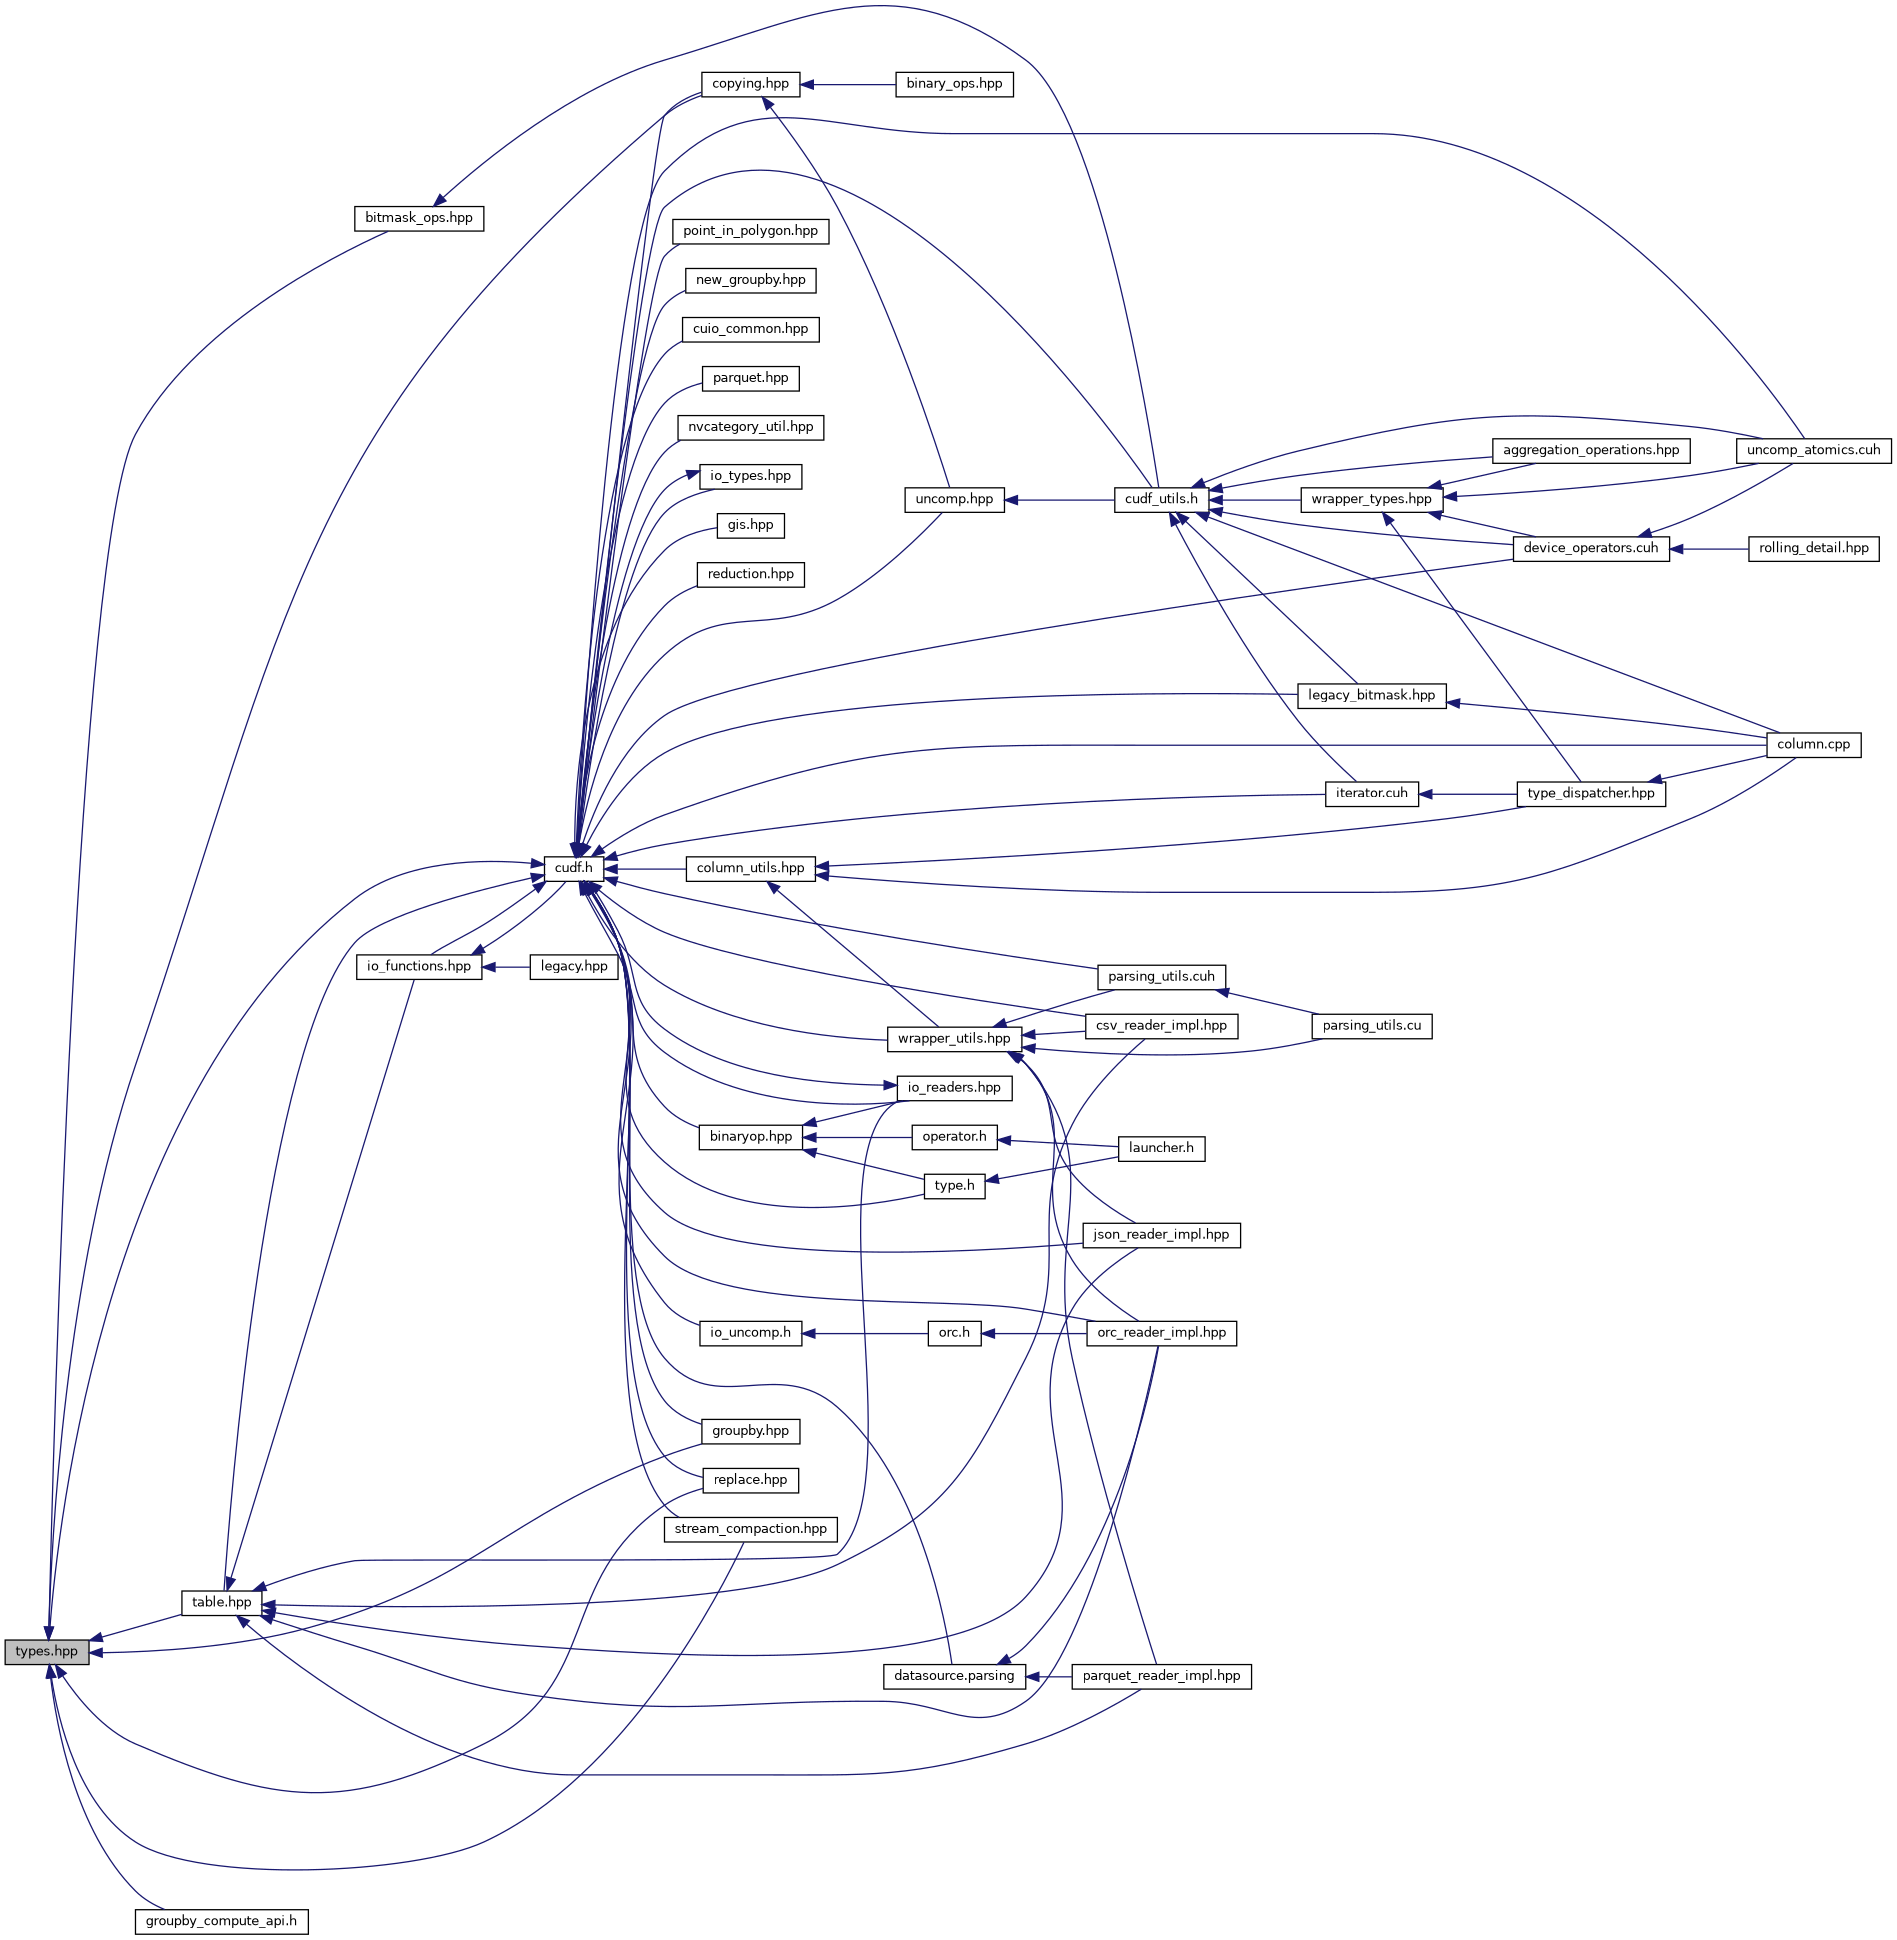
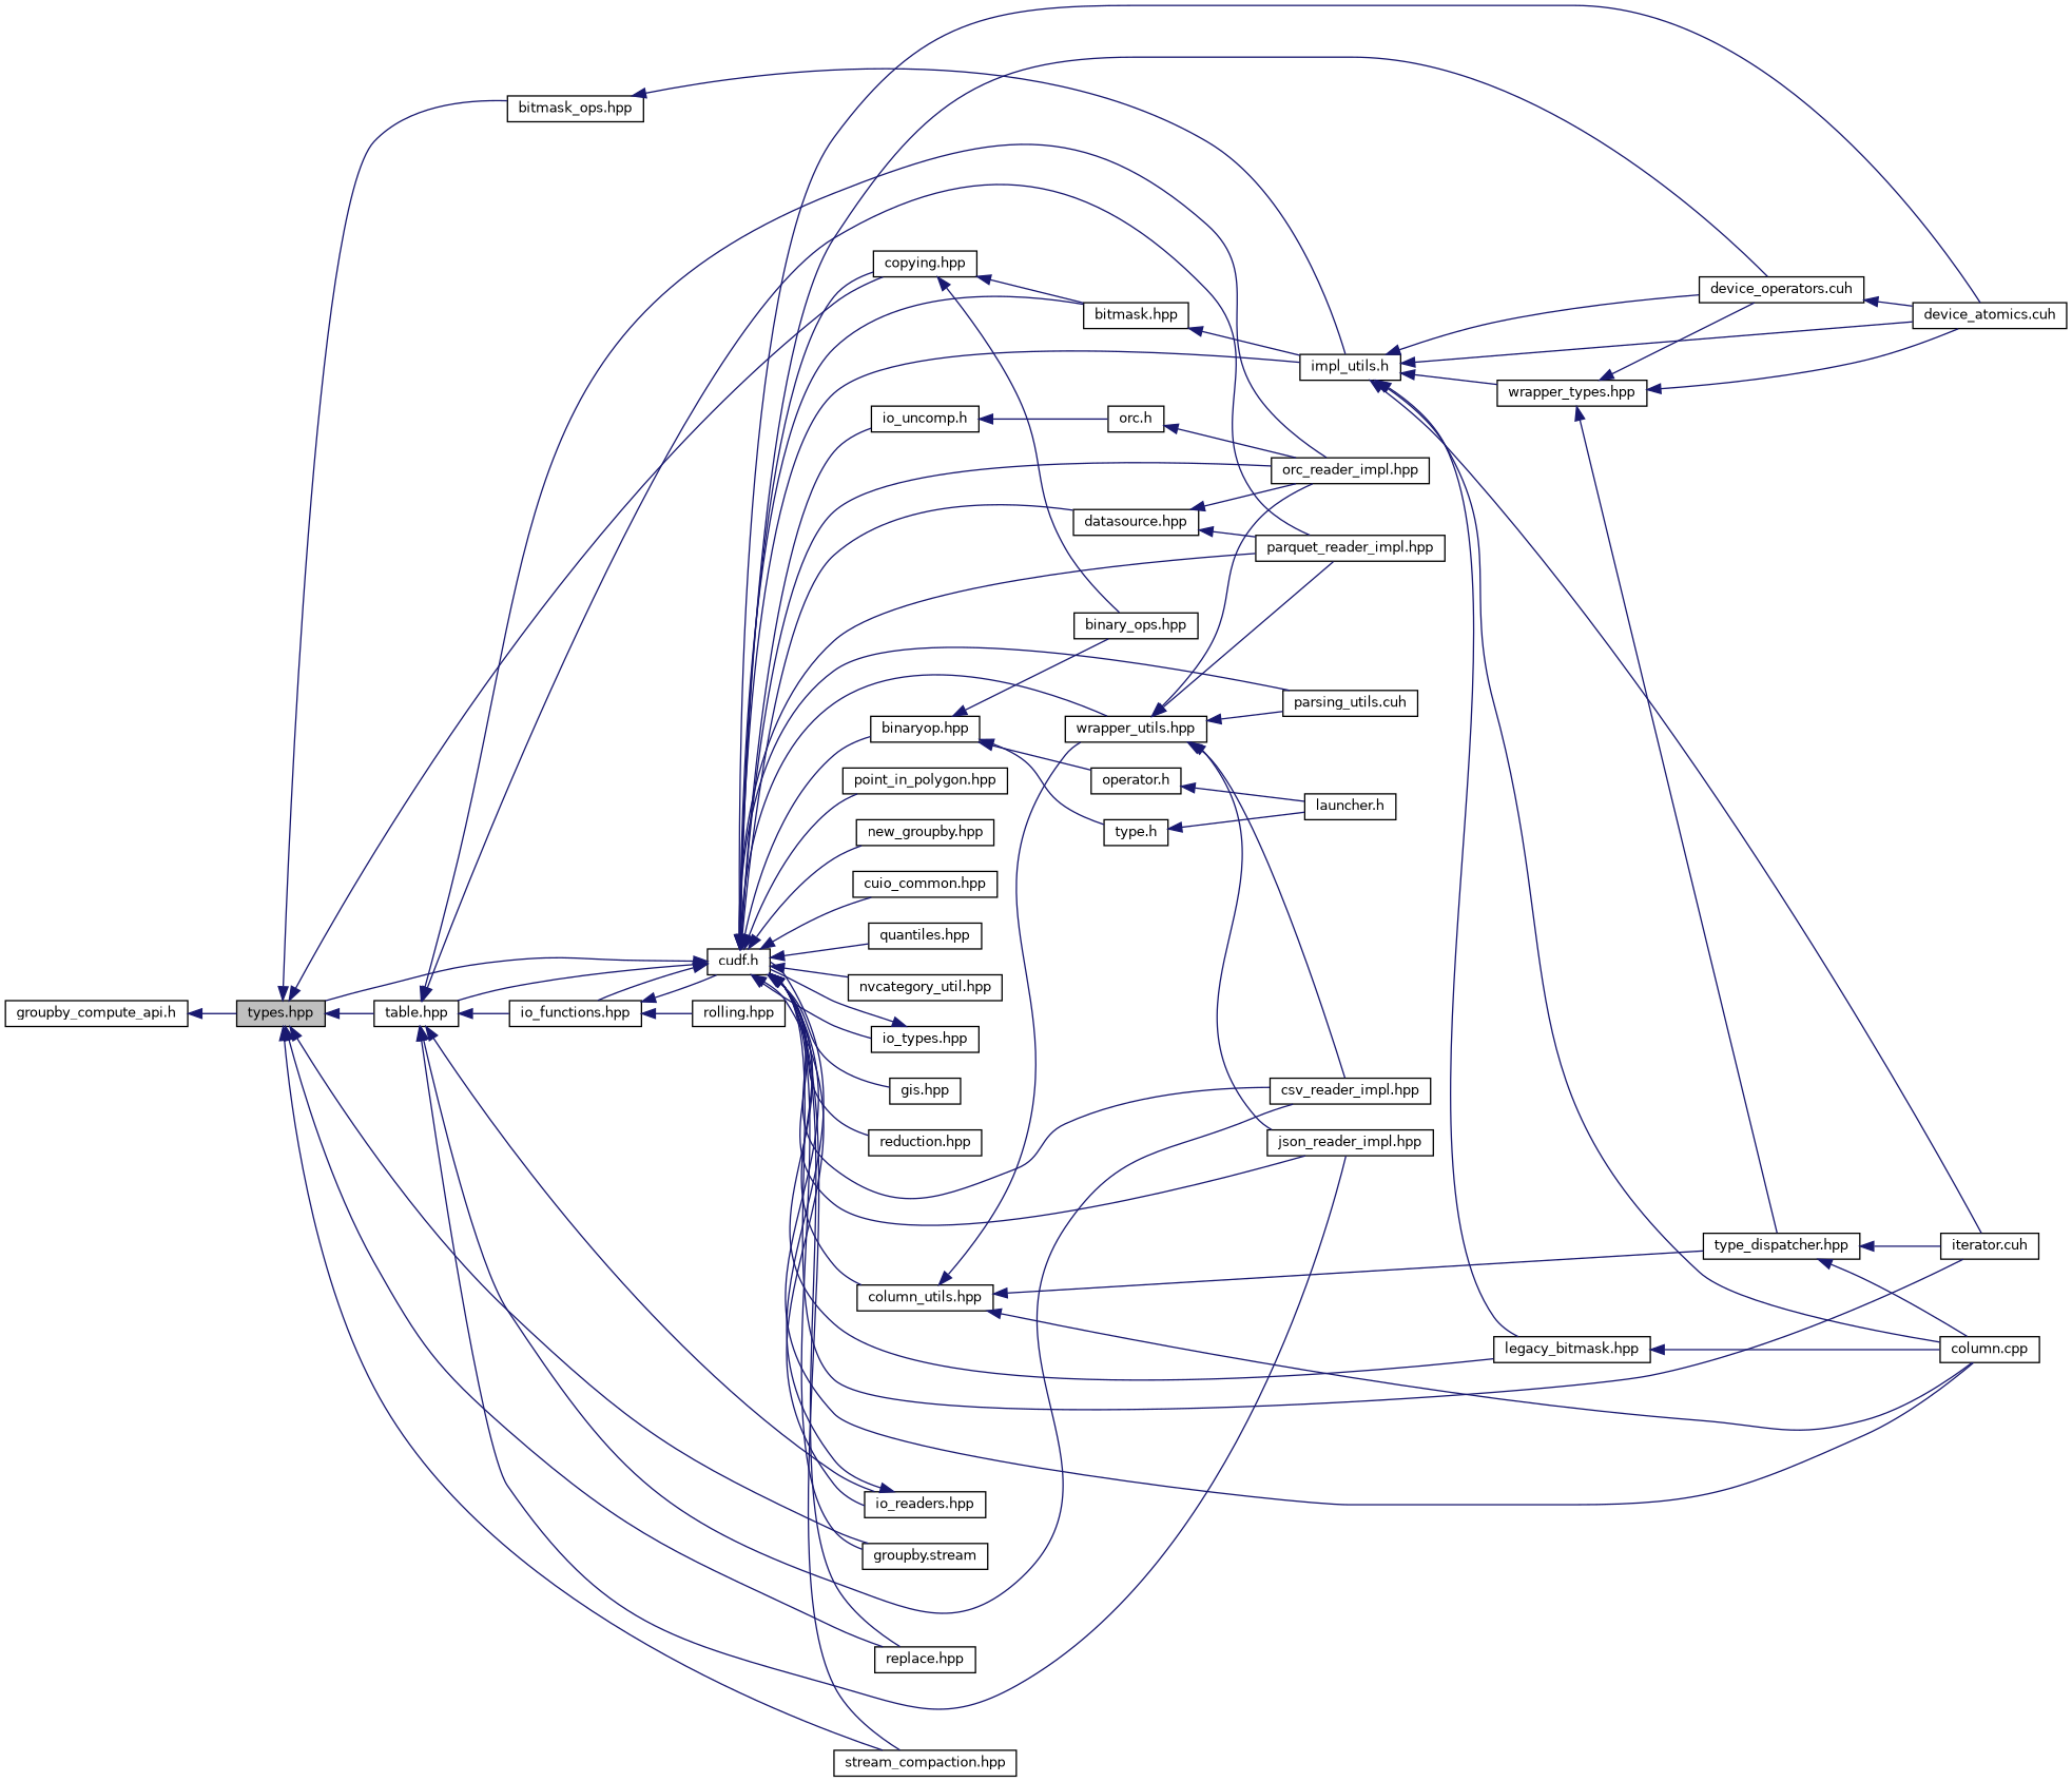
  digraph {
    rankdir=LR
    node [color=black fillcolor=white fontname=Helvetica fontsize=10 shape=record style=filled]
    edge [color=midnightblue dir=back fontname=Helvetica fontsize=10 labelfontname=Helvetica labelfontsize=10 style=solid]
    n1 [fillcolor=grey75 fontcolor=black height=0.2 label="types.hpp" width=0.4]
    n2 [height=0.2 label="bitmask_ops.hpp" width=0.4]
    n3 [height=0.2 label="groupby_compute_api.h" width=0.4]
    n4 [height=0.2 label="table.hpp" width=0.4]
    n5 [height=0.2 label="copying.hpp" width=0.4]
-   n6 [height=0.2 label="groupby.hpp" width=0.4]
+   n6 [height=0.2 label="groupby.stream" width=0.4]
    n7 [height=0.2 label="replace.hpp" width=0.4]
    n8 [height=0.2 label="stream_compaction.hpp" width=0.4]
    n9 [height=0.2 label="binary_ops.hpp" width=0.4]
-   n10 [height=0.2 label="cudf_utils.h" width=0.4]
+   n10 [height=0.2 label="impl_utils.h" width=0.4]
    n11 [height=0.2 label="csv_reader_impl.hpp" width=0.4]
    n12 [height=0.2 label="json_reader_impl.hpp" width=0.4]
    n13 [height=0.2 label="orc_reader_impl.hpp" width=0.4]
    n14 [height=0.2 label="parquet_reader_impl.hpp" width=0.4]
    n15 [height=0.2 label="io_functions.hpp" width=0.4]
    n16 [height=0.2 label="io_readers.hpp" width=0.4]
-   n17 [height=0.2 label="uncomp.hpp" width=0.4]
+   n17 [height=0.2 label="bitmask.hpp" width=0.4]
    n18 [height=0.2 label="legacy_bitmask.hpp" width=0.4]
    n19 [height=0.2 label="column.cpp" width=0.4]
-   n20 [height=0.2 label="aggregation_operations.hpp" width=0.4]
    n21 [height=0.2 label="iterator.cuh" width=0.4]
-   n22 [height=0.2 label="uncomp_atomics.cuh" width=0.4]
+   n22 [height=0.2 label="device_atomics.cuh" width=0.4]
    n23 [height=0.2 label="device_operators.cuh" width=0.4]
    n24 [height=0.2 label="wrapper_types.hpp" width=0.4]
-   n25 [height=0.2 label="rolling_detail.hpp" width=0.4]
    n26 [height=0.2 label="type_dispatcher.hpp" width=0.4]
    n27 [height=0.2 label="column_utils.hpp" width=0.4]
    n28 [height=0.2 label="wrapper_utils.hpp" width=0.4]
    n29 [height=0.2 label="parsing_utils.cuh" width=0.4]
-   n30 [height=0.2 label="parsing_utils.cu" width=0.4]
    n31 [height=0.2 label="cudf.h" width=0.4]
-   n32 [height=0.2 label="legacy.hpp" width=0.4]
+   n32 [height=0.2 label="rolling.hpp" width=0.4]
    n33 [height=0.2 label="point_in_polygon.hpp" width=0.4]
    n34 [height=0.2 label="new_groupby.hpp" width=0.4]
    n35 [height=0.2 label="io_uncomp.h" width=0.4]
    n36 [height=0.2 label="cuio_common.hpp" width=0.4]
-   n37 [height=0.2 label="datasource.parsing" width=0.4]
-   n38 [height=0.2 label="parquet.hpp" width=0.4]
+   n37 [height=0.2 label="datasource.hpp" width=0.4]
+   n38 [height=0.2 label="quantiles.hpp" width=0.4]
    n39 [height=0.2 label="nvcategory_util.hpp" width=0.4]
    n40 [height=0.2 label="binaryop.hpp" width=0.4]
    n41 [height=0.2 label="io_types.hpp" width=0.4]
    n42 [height=0.2 label="gis.hpp" width=0.4]
    n43 [height=0.2 label="reduction.hpp" width=0.4]
    n44 [height=0.2 label="orc.h" width=0.4]
    n45 [height=0.2 label="type.h" width=0.4]
    n46 [height=0.2 label="operator.h" width=0.4]
    n47 [height=0.2 label="launcher.h" width=0.4]
    n1 -> n2
-   n1 -> n3
+   n3 -> n1
    n1 -> n4
    n1 -> n5
    n1 -> n6
    n1 -> n7
    n1 -> n8
    n2 -> n10
    n4 -> n11
    n4 -> n12
    n4 -> n13
    n4 -> n14
    n4 -> n15
    n4 -> n16
    n5 -> n9
    n5 -> n17
    n10 -> n18
    n10 -> n19
-   n10 -> n20
    n10 -> n21
    n10 -> n22
    n10 -> n23
    n10 -> n24
    n15 -> n31
    n15 -> n32
    n16 -> n31
    n17 -> n10
    n18 -> n19
    n23 -> n22
-   n23 -> n25
-   n24 -> n20
    n24 -> n22
    n24 -> n23
    n24 -> n26
    n26 -> n19
-   n21 -> n26
+   n26 -> n21
    n27 -> n19
    n27 -> n26
    n27 -> n28
    n28 -> n11
    n28 -> n12
    n28 -> n13
    n28 -> n14
    n28 -> n29
-   n28 -> n30
-   n29 -> n30
    n31 -> n1
    n31 -> n4
    n31 -> n5
    n31 -> n6
    n31 -> n7
    n31 -> n8
    n31 -> n10
    n31 -> n11
    n31 -> n12
    n31 -> n13
-   n31 -> n45
+   n31 -> n14
    n31 -> n15
    n31 -> n16
    n31 -> n17
    n31 -> n18
    n31 -> n19
    n31 -> n21
    n31 -> n22
    n31 -> n23
    n31 -> n27
    n31 -> n28
    n31 -> n29
    n31 -> n33
    n31 -> n34
    n31 -> n35
    n31 -> n36
    n31 -> n37
    n31 -> n38
    n31 -> n39
    n31 -> n40
    n31 -> n41
    n31 -> n42
    n31 -> n43
    n35 -> n44
    n37 -> n13
    n37 -> n14
-   n40 -> n16
+   n40 -> n9
    n40 -> n45
    n40 -> n46
    n41 -> n31
    n44 -> n13
    n45 -> n47
    n46 -> n47
  }
